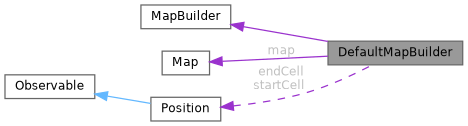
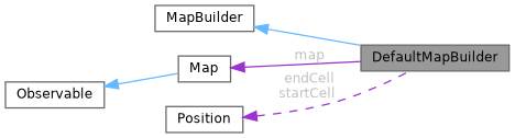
  digraph {
    rankdir=LR
    node [color=gray40 fillcolor=white fontname=Helvetica fontsize=10 shape=box style=filled]
    edge [color=steelblue1 dir=back fontname=Helvetica fontsize=10 labelfontname=Helvetica labelfontsize=10 style=solid]
    n1 [fillcolor=grey60 fontcolor=black height=0.2 label=DefaultMapBuilder width=0.4]
    n2 [height=0.2 label=MapBuilder width=0.4]
    n3 [height=0.2 label=Map width=0.4]
    n4 [height=0.2 label=Observable width=0.4]
    n5 [height=0.2 label=Position width=0.4]
-   n2 -> n1 [color=darkorchid3]
+   n2 -> n1
    n3 -> n1 [color=darkorchid3 fontcolor=grey label=" map"]
-   n4 -> n5
+   n4 -> n3
    n5 -> n1 [color=darkorchid3 fontcolor=grey label=" endCell\nstartCell" style=dashed]
  }
